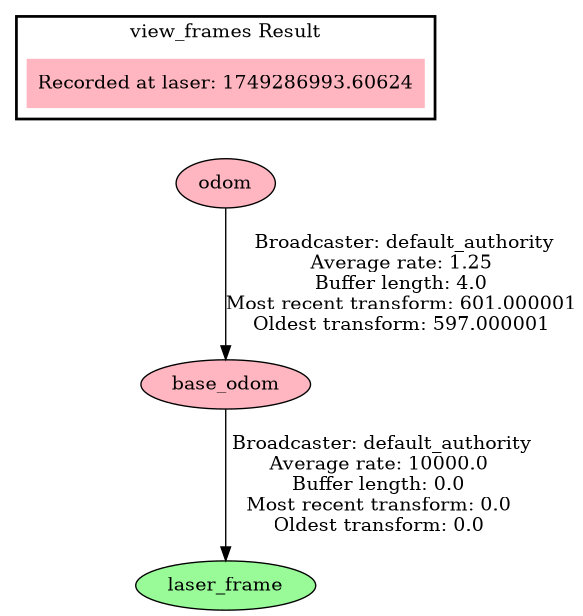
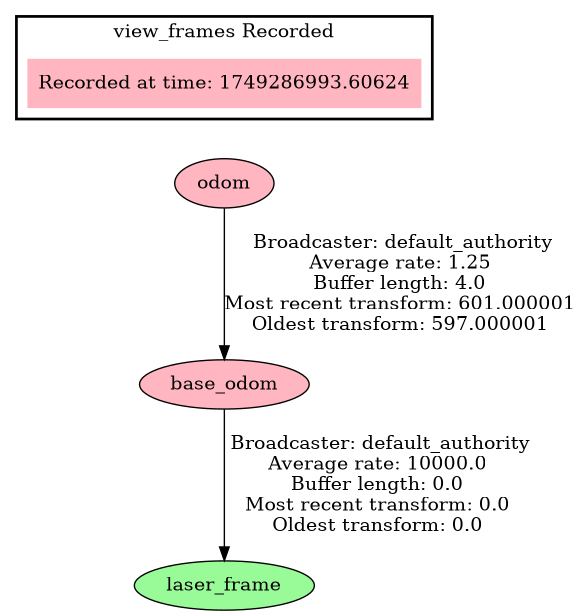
  digraph {
    node [fillcolor=lightpink style=filled]
-   "Recorded at time: 1749286993.60624" [shape=plaintext label="Recorded at laser: 1749286993.60624"]
+   "Recorded at time: 1749286993.60624" [shape=plaintext]
    odom
    n3 [label=base_odom]
    laser_frame [fillcolor=palegreen]
    subgraph cluster_1 {
      color=black
-     label="view_frames Result"
+     label="view_frames Recorded"
      style=bold
      "Recorded at time: 1749286993.60624"
    }
    "Recorded at time: 1749286993.60624" -> odom [style=invis]
    odom -> n3 [label=" Broadcaster: default_authority\nAverage rate: 1.25\nBuffer length: 4.0\nMost recent transform: 601.000001\nOldest transform: 597.000001\n"]
    n3 -> laser_frame [label=" Broadcaster: default_authority\nAverage rate: 10000.0\nBuffer length: 0.0\nMost recent transform: 0.0\nOldest transform: 0.0\n"]
  }
